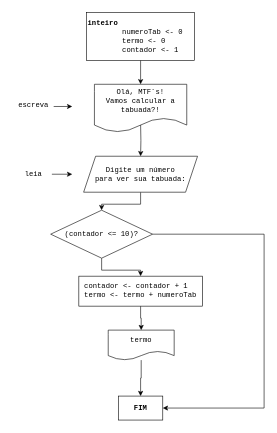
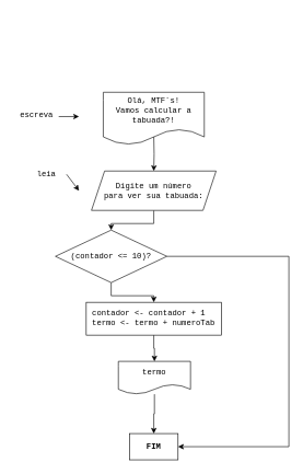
  <mxCell id="0" />
  <mxCell id="1" parent="0" />
  <mxCell id="2" value="&lt;b&gt;&lt;font face=&quot;Courier New&quot;&gt;FIM&lt;/font&gt;&lt;/b&gt;" style="rounded=0;whiteSpace=wrap;html=1;" vertex="1" parent="1"><mxGeometry x="197" y="660" width="74" height="40" as="geometry" /></mxCell>
- <mxCell id="3" value="" style="edgeStyle=orthogonalEdgeStyle;rounded=0;orthogonalLoop=1;jettySize=auto;html=1;fontFamily=Courier New;" edge="1" parent="1" source="4" target="6"><mxGeometry relative="1" as="geometry" /></mxCell>
- <mxCell id="4" value="&lt;font face=&quot;Courier New&quot;&gt;&lt;b&gt;inteiro&lt;/b&gt;&lt;br&gt;&lt;span style=&quot;white-space: pre;&quot;&gt;&#09;&lt;/span&gt;numeroTab &amp;lt;- 0&lt;br&gt;&lt;span style=&quot;white-space: pre;&quot;&gt;&#09;&lt;/span&gt;termo &amp;lt;- 0&lt;br&gt;&lt;span style=&quot;white-space: pre;&quot;&gt;&#09;&lt;/span&gt;contador &amp;lt;- 1&lt;/font&gt;" style="rounded=0;whiteSpace=wrap;html=1;align=left;" vertex="1" parent="1"><mxGeometry x="144" y="20" width="180" height="80" as="geometry" /></mxCell>
  <mxCell id="5" value="" style="edgeStyle=orthogonalEdgeStyle;rounded=0;orthogonalLoop=1;jettySize=auto;html=1;fontFamily=Courier New;" edge="1" parent="1" target="8"><mxGeometry relative="1" as="geometry"><mxPoint x="234" y="207" as="sourcePoint" /></mxGeometry></mxCell>
  <mxCell id="6" value="Olá, MTF´s!&lt;br&gt;Vamos calcular a tabuada?!" style="shape=document;whiteSpace=wrap;html=1;boundedLbl=1;fontFamily=Courier New;align=center;" vertex="1" parent="1"><mxGeometry x="157" y="140" width="154" height="80" as="geometry" /></mxCell>
  <mxCell id="7" value="" style="edgeStyle=orthogonalEdgeStyle;rounded=0;orthogonalLoop=1;jettySize=auto;html=1;fontFamily=Courier New;" edge="1" parent="1" source="8" target="15"><mxGeometry relative="1" as="geometry" /></mxCell>
  <mxCell id="8" value="Digite um número &lt;br&gt;para ver sua tabuada:" style="shape=parallelogram;perimeter=parallelogramPerimeter;whiteSpace=wrap;html=1;fixedSize=1;fontFamily=Courier New;" vertex="1" parent="1"><mxGeometry x="139" y="260" width="190" height="60" as="geometry" /></mxCell>
  <mxCell id="9" value="escreva" style="text;html=1;align=center;verticalAlign=middle;resizable=0;points=[];autosize=1;strokeColor=none;fillColor=none;fontFamily=Courier New;" vertex="1" parent="1"><mxGeometry x="20" y="160" width="70" height="30" as="geometry" /></mxCell>
- <mxCell id="10" value="leia" style="text;html=1;align=center;verticalAlign=middle;resizable=0;points=[];autosize=1;strokeColor=none;fillColor=none;fontFamily=Courier New;" vertex="1" parent="1"><mxGeometry x="30" y="275" width="50" height="30" as="geometry" /></mxCell>
+ <mxCell id="10" value="leia" style="text;html=1;align=center;verticalAlign=middle;resizable=0;points=[];autosize=1;strokeColor=none;fillColor=none;fontFamily=Courier New;" vertex="1" parent="1"><mxGeometry x="45" y="250" width="50" height="30" as="geometry" /></mxCell>
  <mxCell id="11" value="" style="endArrow=classic;html=1;rounded=0;fontFamily=Courier New;exitX=0.986;exitY=0.567;exitDx=0;exitDy=0;exitPerimeter=0;" edge="1" parent="1" source="9"><mxGeometry width="50" height="50" relative="1" as="geometry"><mxPoint x="210" y="260" as="sourcePoint" /><mxPoint x="120" y="177" as="targetPoint" /></mxGeometry></mxCell>
  <mxCell id="12" value="" style="endArrow=classic;html=1;rounded=0;fontFamily=Courier New;exitX=1.12;exitY=0.5;exitDx=0;exitDy=0;exitPerimeter=0;" edge="1" parent="1" source="10"><mxGeometry width="50" height="50" relative="1" as="geometry"><mxPoint x="90" y="280" as="sourcePoint" /><mxPoint x="120" y="290" as="targetPoint" /></mxGeometry></mxCell>
  <mxCell id="13" style="edgeStyle=orthogonalEdgeStyle;rounded=0;orthogonalLoop=1;jettySize=auto;html=1;fontFamily=Courier New;entryX=1;entryY=0.5;entryDx=0;entryDy=0;exitX=1;exitY=0.5;exitDx=0;exitDy=0;" edge="1" parent="1" source="15" target="2"><mxGeometry relative="1" as="geometry"><mxPoint x="500" y="650" as="targetPoint" /><Array as="points"><mxPoint x="440" y="390" /><mxPoint x="440" y="680" /><mxPoint x="271" y="680" /></Array></mxGeometry></mxCell>
  <mxCell id="14" value="" style="edgeStyle=orthogonalEdgeStyle;rounded=0;orthogonalLoop=1;jettySize=auto;html=1;fontFamily=Courier New;" edge="1" parent="1" source="15" target="17"><mxGeometry relative="1" as="geometry" /></mxCell>
  <mxCell id="15" value="(contador &amp;lt;= 10)?" style="rhombus;whiteSpace=wrap;html=1;fontFamily=Courier New;" vertex="1" parent="1"><mxGeometry x="84" y="350" width="170" height="80" as="geometry" /></mxCell>
  <mxCell id="16" value="" style="edgeStyle=orthogonalEdgeStyle;rounded=0;orthogonalLoop=1;jettySize=auto;html=1;fontFamily=Courier New;" edge="1" parent="1" source="17" target="19"><mxGeometry relative="1" as="geometry" /></mxCell>
  <mxCell id="17" value="&amp;nbsp;contador &amp;lt;- contador + 1&lt;br&gt;&amp;nbsp;termo &amp;lt;-&amp;nbsp;termo + numeroTab" style="rounded=0;whiteSpace=wrap;html=1;fontFamily=Courier New;align=left;" vertex="1" parent="1"><mxGeometry x="131" y="460" width="206" height="50" as="geometry" /></mxCell>
  <mxCell id="18" value="" style="edgeStyle=orthogonalEdgeStyle;rounded=0;orthogonalLoop=1;jettySize=auto;html=1;fontFamily=Courier New;" edge="1" parent="1" source="19" target="2"><mxGeometry relative="1" as="geometry" /></mxCell>
  <mxCell id="19" value="termo" style="shape=document;whiteSpace=wrap;html=1;boundedLbl=1;fontFamily=Courier New;" vertex="1" parent="1"><mxGeometry x="180" y="550" width="110" height="50" as="geometry" /></mxCell>
